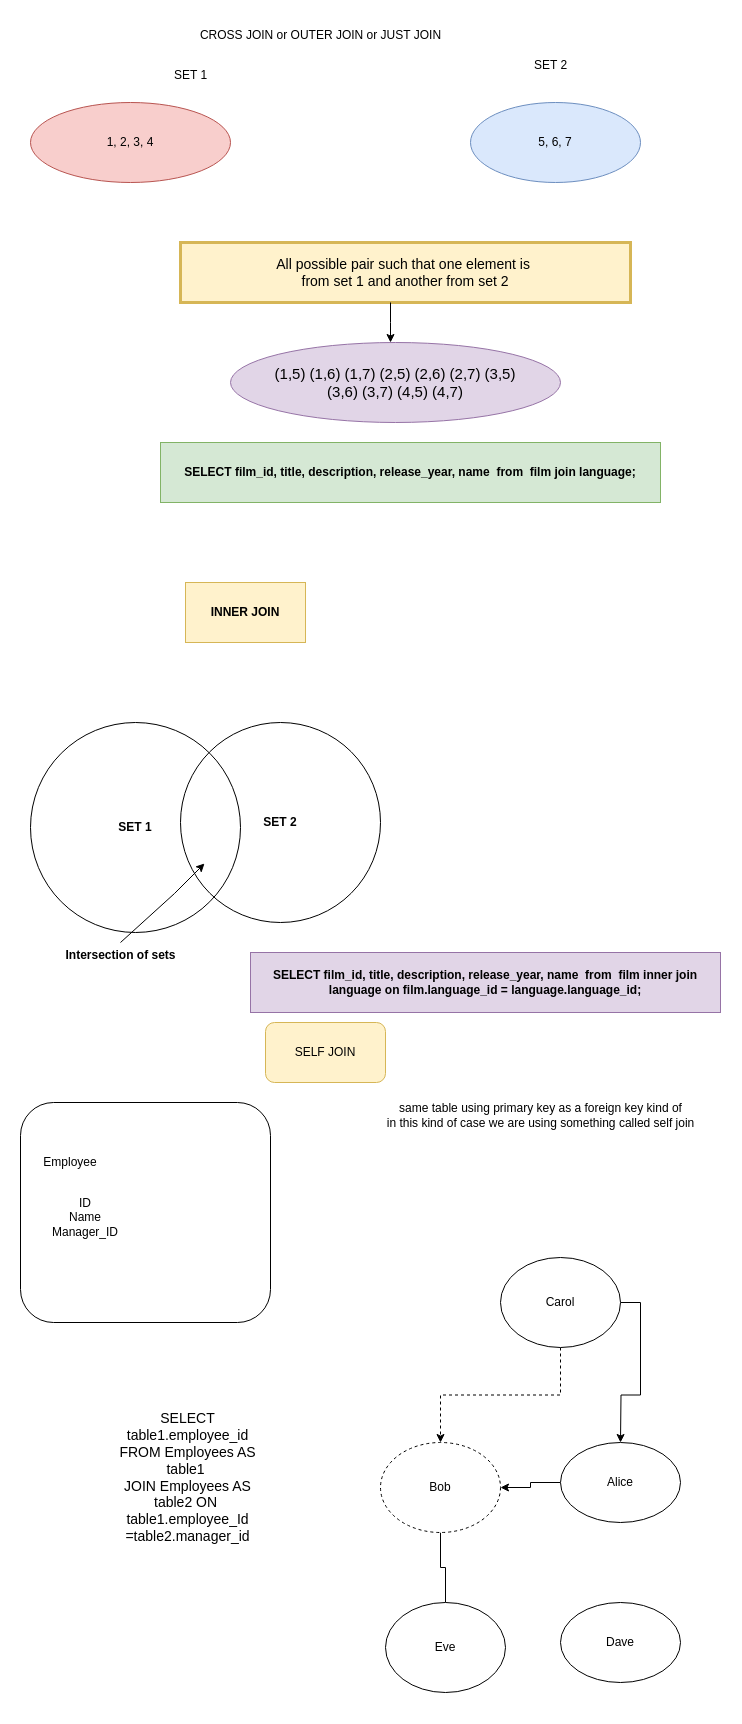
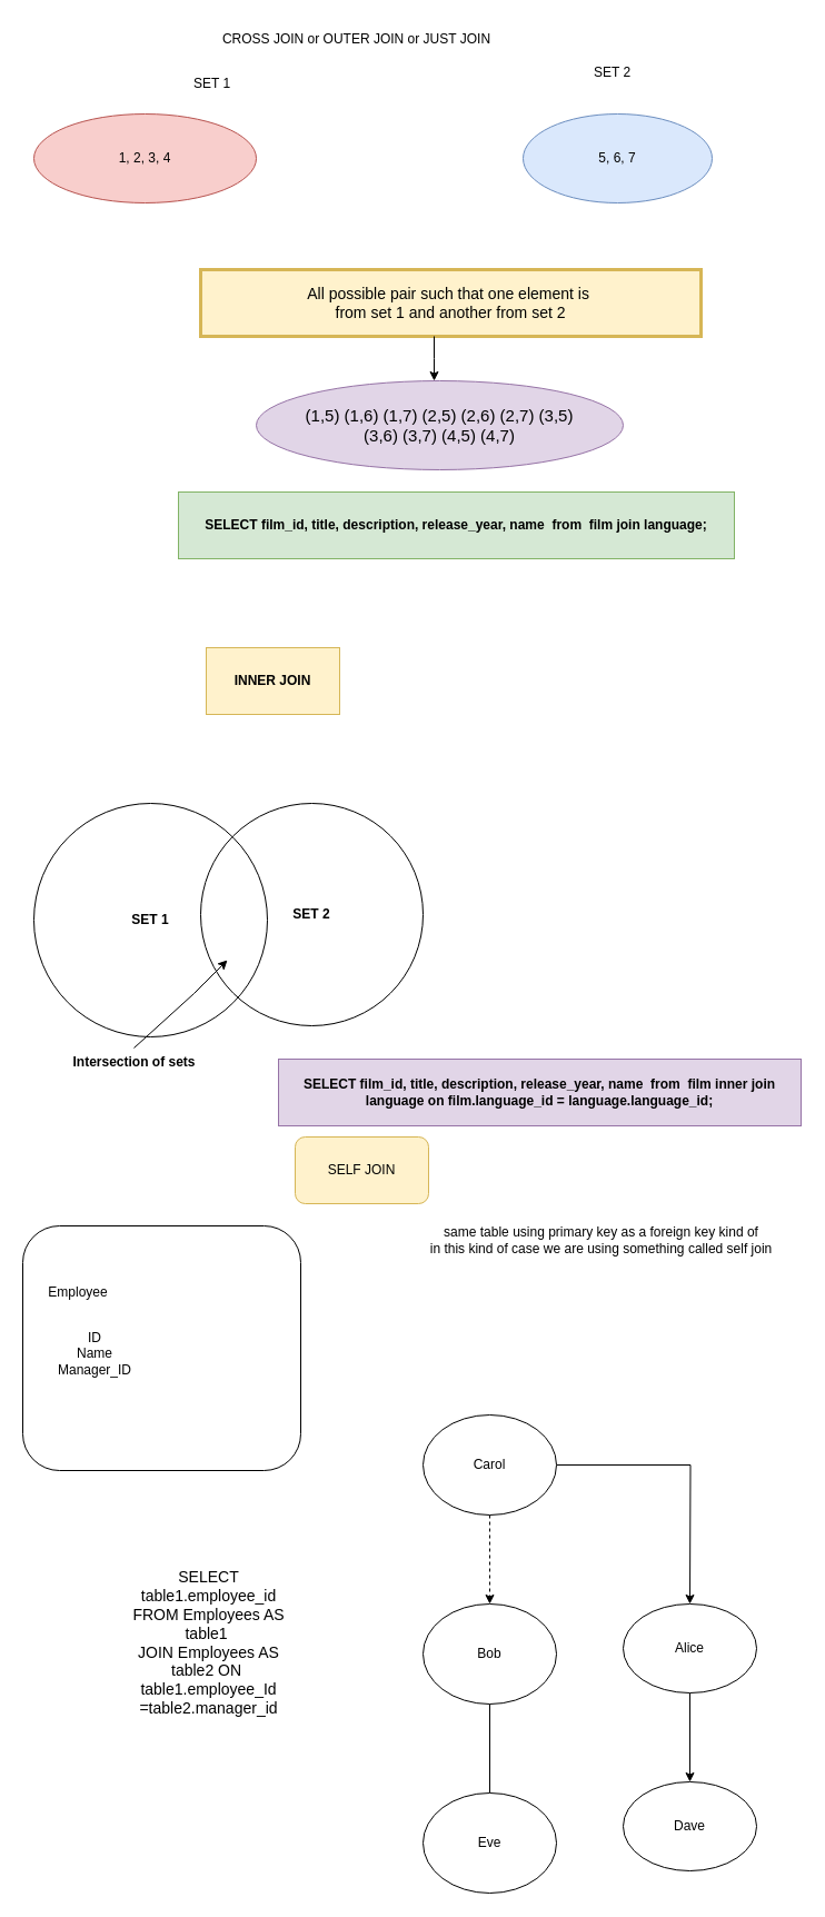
  <mxCell id="0" />
  <mxCell id="1" parent="0" />
  <mxCell id="2" value="1, 2, 3, 4" style="ellipse;whiteSpace=wrap;html=1;fillColor=#f8cecc;strokeColor=#b85450;" parent="1" vertex="1"><mxGeometry x="30" y="102" width="200" height="80" as="geometry" /></mxCell>
  <mxCell id="3" value="5, 6, 7" style="ellipse;whiteSpace=wrap;html=1;fillColor=#dae8fc;strokeColor=#6c8ebf;" parent="1" vertex="1"><mxGeometry x="470" y="102" width="170" height="80" as="geometry" /></mxCell>
  <mxCell id="4" value="SET 1" style="text;html=1;align=center;verticalAlign=middle;resizable=0;points=[];autosize=1;strokeColor=none;fillColor=none;" parent="1" vertex="1"><mxGeometry x="160" y="60" width="60" height="30" as="geometry" /></mxCell>
  <mxCell id="5" value="SET 2" style="text;html=1;align=center;verticalAlign=middle;resizable=0;points=[];autosize=1;strokeColor=none;fillColor=none;" parent="1" vertex="1"><mxGeometry x="520" y="50" width="60" height="30" as="geometry" /></mxCell>
  <mxCell id="6" value="CROSS JOIN or OUTER JOIN or JUST JOIN" style="text;html=1;align=center;verticalAlign=middle;resizable=0;points=[];autosize=1;strokeColor=none;fillColor=none;" parent="1" vertex="1"><mxGeometry x="190" y="20" width="260" height="30" as="geometry" /></mxCell>
  <mxCell id="7" value="&lt;font style=&quot;font-size: 14px;&quot;&gt;All possible pair such that one element is&amp;nbsp;&lt;/font&gt;&lt;div style=&quot;font-size: 14px;&quot;&gt;&lt;font style=&quot;font-size: 14px;&quot;&gt;from set 1 and another from set 2&lt;/font&gt;&lt;/div&gt;" style="rounded=0;whiteSpace=wrap;html=1;fillColor=#fff2cc;strokeColor=#d6b656;strokeWidth=3;" parent="1" vertex="1"><mxGeometry x="180" y="242" width="450" height="60" as="geometry" /></mxCell>
  <mxCell id="8" value="" style="endArrow=classic;html=1;rounded=0;" parent="1" edge="1"><mxGeometry width="50" height="50" relative="1" as="geometry"><mxPoint x="390" y="302" as="sourcePoint" /><mxPoint x="390" y="342" as="targetPoint" /><Array as="points"><mxPoint x="390" y="322" /></Array></mxGeometry></mxCell>
  <mxCell id="9" value="&lt;font style=&quot;font-size: 15px;&quot;&gt;(1,5) (1,6) (1,7) (2,5) (2,6) (2,7) (3,5)&lt;/font&gt;&lt;div style=&quot;font-size: 15px;&quot;&gt;&lt;font style=&quot;font-size: 15px;&quot;&gt;(3,6) (3,7) (4,5) (4,7)&lt;/font&gt;&lt;/div&gt;" style="ellipse;whiteSpace=wrap;html=1;fillColor=#e1d5e7;strokeColor=#9673a6;" parent="1" vertex="1"><mxGeometry x="230" y="342" width="330" height="80" as="geometry" /></mxCell>
  <mxCell id="10" value="&lt;b&gt;SELECT film_id, title, description, release_year, name&amp;nbsp; from&amp;nbsp; film join language;&lt;/b&gt;" style="rounded=0;whiteSpace=wrap;html=1;fillColor=#d5e8d4;strokeColor=#82b366;" parent="1" vertex="1"><mxGeometry x="160" y="442" width="500" height="60" as="geometry" /></mxCell>
  <mxCell id="11" value="&lt;b&gt;SET 1&lt;/b&gt;" style="ellipse;whiteSpace=wrap;html=1;aspect=fixed;" parent="1" vertex="1"><mxGeometry x="30" y="722" width="210" height="210" as="geometry" /></mxCell>
  <mxCell id="12" value="&lt;b&gt;SET 2&lt;/b&gt;" style="ellipse;whiteSpace=wrap;html=1;aspect=fixed;fillColor=none;" parent="1" vertex="1"><mxGeometry x="180" y="722" width="200" height="200" as="geometry" /></mxCell>
  <mxCell id="13" value="" style="endArrow=classic;html=1;rounded=0;" parent="1" edge="1"><mxGeometry width="50" height="50" relative="1" as="geometry"><mxPoint x="120" y="942" as="sourcePoint" /><mxPoint x="204" y="863" as="targetPoint" /><Array as="points"><mxPoint x="174" y="893" /></Array></mxGeometry></mxCell>
  <mxCell id="14" value="&lt;b&gt;Intersection of sets&lt;/b&gt;" style="text;html=1;align=center;verticalAlign=middle;resizable=0;points=[];autosize=1;strokeColor=none;fillColor=none;" parent="1" vertex="1"><mxGeometry x="55" y="940" width="130" height="30" as="geometry" /></mxCell>
  <mxCell id="15" value="&lt;b&gt;INNER JOIN&lt;/b&gt;" style="rounded=0;whiteSpace=wrap;html=1;fillColor=#fff2cc;strokeColor=#d6b656;" parent="1" vertex="1"><mxGeometry x="185" y="582" width="120" height="60" as="geometry" /></mxCell>
  <mxCell id="16" value="&lt;b&gt;SELECT film_id, title, description, release_year, name&amp;nbsp; from&amp;nbsp; film inner join language on film.language_id = language.language_id;&lt;/b&gt;" style="rounded=0;whiteSpace=wrap;html=1;fillColor=#e1d5e7;strokeColor=#9673a6;" parent="1" vertex="1"><mxGeometry x="250" y="952" width="470" height="60" as="geometry" /></mxCell>
  <mxCell id="17" value="" style="rounded=1;whiteSpace=wrap;html=1;" vertex="1" parent="1"><mxGeometry x="20" y="1102" width="250" height="220" as="geometry" /></mxCell>
  <mxCell id="18" value="Employee" style="text;html=1;align=center;verticalAlign=middle;whiteSpace=wrap;rounded=0;" vertex="1" parent="1"><mxGeometry x="40" y="1147" width="60" height="30" as="geometry" /></mxCell>
  <mxCell id="19" value="ID&lt;div&gt;Name&lt;/div&gt;&lt;div&gt;Manager_ID&lt;/div&gt;" style="text;html=1;align=center;verticalAlign=middle;whiteSpace=wrap;rounded=0;" vertex="1" parent="1"><mxGeometry x="55" y="1202" width="60" height="30" as="geometry" /></mxCell>
  <mxCell id="20" value="" style="edgeStyle=orthogonalEdgeStyle;rounded=0;orthogonalLoop=1;jettySize=auto;html=1;dashed=1;" edge="1" parent="1" source="22" target="24"><mxGeometry relative="1" as="geometry" /></mxCell>
  <mxCell id="21" style="edgeStyle=orthogonalEdgeStyle;rounded=0;orthogonalLoop=1;jettySize=auto;html=1;exitX=1;exitY=0.5;exitDx=0;exitDy=0;" edge="1" parent="1" source="22"><mxGeometry relative="1" as="geometry"><mxPoint x="620" y="1442" as="targetPoint" /></mxGeometry></mxCell>
- <mxCell id="22" value="Carol" style="ellipse;whiteSpace=wrap;html=1;" vertex="1" parent="1"><mxGeometry x="500" y="1257" width="120" height="90" as="geometry" /></mxCell>
+ <mxCell id="22" value="Carol" style="ellipse;whiteSpace=wrap;html=1;" vertex="1" parent="1"><mxGeometry x="380" y="1272" width="120" height="90" as="geometry" /></mxCell>
  <mxCell id="23" value="" style="edgeStyle=orthogonalEdgeStyle;rounded=0;orthogonalLoop=1;jettySize=auto;html=1;endArrow=none;" edge="1" parent="1" source="24" target="28"><mxGeometry relative="1" as="geometry" /></mxCell>
- <mxCell id="24" value="Bob" style="ellipse;whiteSpace=wrap;html=1;dashed=1;" vertex="1" parent="1"><mxGeometry x="380" y="1442" width="120" height="90" as="geometry" /></mxCell>
- <mxCell id="25" value="" style="edgeStyle=orthogonalEdgeStyle;rounded=0;orthogonalLoop=1;jettySize=auto;html=1;" edge="1" parent="1" source="26" target="24"><mxGeometry relative="1" as="geometry" /></mxCell>
+ <mxCell id="24" value="Bob" style="ellipse;whiteSpace=wrap;html=1;" vertex="1" parent="1"><mxGeometry x="380" y="1442" width="120" height="90" as="geometry" /></mxCell>
+ <mxCell id="25" value="" style="edgeStyle=orthogonalEdgeStyle;rounded=0;orthogonalLoop=1;jettySize=auto;html=1;" edge="1" parent="1" source="26" target="27"><mxGeometry relative="1" as="geometry" /></mxCell>
  <mxCell id="26" value="Alice" style="ellipse;whiteSpace=wrap;html=1;" vertex="1" parent="1"><mxGeometry x="560" y="1442" width="120" height="80" as="geometry" /></mxCell>
  <mxCell id="27" value="Dave" style="ellipse;whiteSpace=wrap;html=1;" vertex="1" parent="1"><mxGeometry x="560" y="1602" width="120" height="80" as="geometry" /></mxCell>
- <mxCell id="28" value="Eve" style="ellipse;whiteSpace=wrap;html=1;" vertex="1" parent="1"><mxGeometry x="385" y="1602" width="120" height="90" as="geometry" /></mxCell>
+ <mxCell id="28" value="Eve" style="ellipse;whiteSpace=wrap;html=1;" vertex="1" parent="1"><mxGeometry x="380" y="1612" width="120" height="90" as="geometry" /></mxCell>
  <mxCell id="29" value="same table using primary key as a foreign key kind of&lt;div&gt;in this kind of case we are using something called self join&lt;/div&gt;" style="text;html=1;align=center;verticalAlign=middle;resizable=0;points=[];autosize=1;strokeColor=none;fillColor=none;" vertex="1" parent="1"><mxGeometry x="375" y="1095" width="330" height="40" as="geometry" /></mxCell>
  <mxCell id="30" value="&lt;font style=&quot;font-size: 14px;&quot;&gt;SELECT table1.employee_id&lt;/font&gt;&lt;div style=&quot;font-size: 14px;&quot;&gt;&lt;font style=&quot;font-size: 14px;&quot;&gt;FROM Employees AS table1&amp;nbsp;&lt;/font&gt;&lt;/div&gt;&lt;div style=&quot;font-size: 14px;&quot;&gt;&lt;font style=&quot;font-size: 14px;&quot;&gt;JOIN Employees AS table2 ON&amp;nbsp;&lt;/font&gt;&lt;/div&gt;&lt;div style=&quot;font-size: 14px;&quot;&gt;&lt;font style=&quot;font-size: 14px;&quot;&gt;table1.employee_Id =table2.manager_id&lt;/font&gt;&lt;/div&gt;" style="text;html=1;align=center;verticalAlign=middle;whiteSpace=wrap;rounded=0;" vertex="1" parent="1"><mxGeometry x="105" y="1462" width="165" height="30" as="geometry" /></mxCell>
  <mxCell id="31" value="SELF JOIN" style="rounded=1;whiteSpace=wrap;html=1;fillColor=#fff2cc;strokeColor=#d6b656;" vertex="1" parent="1"><mxGeometry x="265" y="1022" width="120" height="60" as="geometry" /></mxCell>
